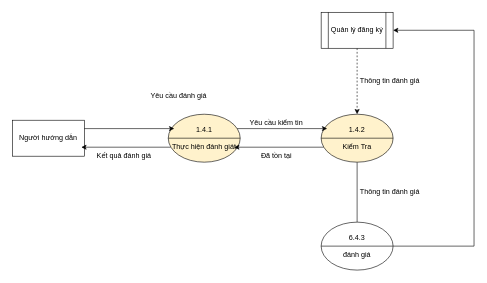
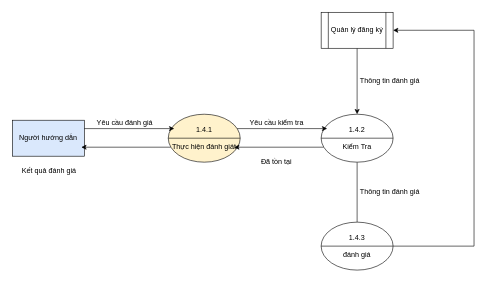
  <mxCell id="0" />
  <mxCell id="1" parent="0" />
- <mxCell id="2" value="Người hướng dẫn" style="rounded=0;whiteSpace=wrap;html=1;" vertex="1" parent="1"><mxGeometry x="20" y="200" width="120" height="60" as="geometry" /></mxCell>
+ <mxCell id="2" value="Người hướng dẫn" style="rounded=0;whiteSpace=wrap;html=1;fillColor=#dae8fc;" vertex="1" parent="1"><mxGeometry x="20" y="200" width="120" height="60" as="geometry" /></mxCell>
  <mxCell id="3" value="1.4.1&lt;br&gt;&lt;br&gt;Thực hiện đánh giát" style="ellipse;whiteSpace=wrap;html=1;fillColor=#fff2cc;" vertex="1" parent="1"><mxGeometry x="280" y="190" width="120" height="80" as="geometry" /></mxCell>
  <mxCell id="4" value="" style="endArrow=none;html=1;exitX=1;exitY=0.5;exitDx=0;exitDy=0;" edge="1" parent="1" source="3"><mxGeometry width="50" height="50" relative="1" as="geometry"><mxPoint x="230" y="280" as="sourcePoint" /><mxPoint x="280" y="230" as="targetPoint" /></mxGeometry></mxCell>
  <mxCell id="5" style="edgeStyle=orthogonalEdgeStyle;rounded=0;orthogonalLoop=1;jettySize=auto;html=1;entryX=0.5;entryY=0;entryDx=0;entryDy=0;endArrow=none;" edge="1" parent="1" source="6" target="8"><mxGeometry relative="1" as="geometry" /></mxCell>
- <mxCell id="6" value="1.4.2&lt;br&gt;&lt;br&gt;Kiểm Tra" style="ellipse;whiteSpace=wrap;html=1;fillColor=#fff2cc;" vertex="1" parent="1"><mxGeometry x="535" y="190" width="120" height="80" as="geometry" /></mxCell>
+ <mxCell id="6" value="1.4.2&lt;br&gt;&lt;br&gt;Kiểm Tra" style="ellipse;whiteSpace=wrap;html=1;" vertex="1" parent="1"><mxGeometry x="535" y="190" width="120" height="80" as="geometry" /></mxCell>
  <mxCell id="7" style="edgeStyle=orthogonalEdgeStyle;rounded=0;orthogonalLoop=1;jettySize=auto;html=1;entryX=1;entryY=0.5;entryDx=0;entryDy=0;" edge="1" parent="1" source="8" target="20"><mxGeometry relative="1" as="geometry"><Array as="points"><mxPoint x="790" y="410" /><mxPoint x="790" y="50" /></Array></mxGeometry></mxCell>
- <mxCell id="8" value="6.4.3&lt;br&gt;&lt;br&gt;đánh giá" style="ellipse;whiteSpace=wrap;html=1;" vertex="1" parent="1"><mxGeometry x="535" y="370" width="120" height="80" as="geometry" /></mxCell>
+ <mxCell id="8" value="1.4.3&lt;br&gt;&lt;br&gt;đánh giá" style="ellipse;whiteSpace=wrap;html=1;" vertex="1" parent="1"><mxGeometry x="535" y="370" width="120" height="80" as="geometry" /></mxCell>
  <mxCell id="9" value="" style="endArrow=none;html=1;exitX=1;exitY=0.5;exitDx=0;exitDy=0;" edge="1" parent="1" source="8"><mxGeometry width="50" height="50" relative="1" as="geometry"><mxPoint x="485" y="460" as="sourcePoint" /><mxPoint x="535" y="410" as="targetPoint" /></mxGeometry></mxCell>
  <mxCell id="10" value="" style="endArrow=classic;html=1;" edge="1" parent="1"><mxGeometry width="50" height="50" relative="1" as="geometry"><mxPoint x="140" y="214" as="sourcePoint" /><mxPoint x="290" y="214" as="targetPoint" /></mxGeometry></mxCell>
  <mxCell id="11" value="" style="endArrow=classic;html=1;entryX=1;entryY=0.75;entryDx=0;entryDy=0;" edge="1" parent="1"><mxGeometry width="50" height="50" relative="1" as="geometry"><mxPoint x="284" y="245" as="sourcePoint" /><mxPoint x="135" y="245" as="targetPoint" /></mxGeometry></mxCell>
- <mxCell id="12" value="Yêu cầu đánh giá" style="text;html=1;resizable=0;points=[];autosize=1;align=left;verticalAlign=top;spacingTop=-4;" vertex="1" parent="1"><mxGeometry x="249" y="149" width="110" height="20" as="geometry" /></mxCell>
- <mxCell id="13" value="Kết quả đánh giá" style="text;html=1;resizable=0;points=[];autosize=1;align=left;verticalAlign=top;spacingTop=-4;" vertex="1" parent="1"><mxGeometry x="159" y="250" width="110" height="20" as="geometry" /></mxCell>
+ <mxCell id="12" value="Yêu cầu đánh giá" style="text;html=1;resizable=0;points=[];autosize=1;align=left;verticalAlign=top;spacingTop=-4;" vertex="1" parent="1"><mxGeometry x="159" y="194" width="110" height="20" as="geometry" /></mxCell>
+ <mxCell id="13" value="Kết quả đánh giá" style="text;html=1;resizable=0;points=[];autosize=1;align=left;verticalAlign=top;spacingTop=-4;" vertex="1" parent="1"><mxGeometry x="34" y="275" width="110" height="20" as="geometry" /></mxCell>
  <mxCell id="14" value="" style="endArrow=classic;html=1;" edge="1" parent="1"><mxGeometry width="50" height="50" relative="1" as="geometry"><mxPoint x="395" y="214" as="sourcePoint" /><mxPoint x="545" y="214" as="targetPoint" /></mxGeometry></mxCell>
  <mxCell id="15" value="" style="endArrow=classic;html=1;entryX=1;entryY=0.75;entryDx=0;entryDy=0;" edge="1" parent="1"><mxGeometry width="50" height="50" relative="1" as="geometry"><mxPoint x="539" y="245" as="sourcePoint" /><mxPoint x="390" y="245" as="targetPoint" /></mxGeometry></mxCell>
- <mxCell id="16" value="Yêu cầu kiểm tin" style="text;html=1;resizable=0;points=[];autosize=1;align=left;verticalAlign=top;spacingTop=-4;" vertex="1" parent="1"><mxGeometry x="414" y="194" width="110" height="20" as="geometry" /></mxCell>
- <mxCell id="17" value="Đã tồn tại" style="text;html=1;resizable=0;points=[];autosize=1;align=left;verticalAlign=top;spacingTop=-4;" vertex="1" parent="1"><mxGeometry x="432.5" y="250" width="70" height="20" as="geometry" /></mxCell>
+ <mxCell id="16" value="Yêu cầu kiểm tra" style="text;html=1;resizable=0;points=[];autosize=1;align=left;verticalAlign=top;spacingTop=-4;" vertex="1" parent="1"><mxGeometry x="414" y="194" width="110" height="20" as="geometry" /></mxCell>
+ <mxCell id="17" value="Đã tồn tại" style="text;html=1;resizable=0;points=[];autosize=1;align=left;verticalAlign=top;spacingTop=-4;" vertex="1" parent="1"><mxGeometry x="432.5" y="260" width="70" height="20" as="geometry" /></mxCell>
  <mxCell id="18" value="" style="endArrow=none;html=1;exitX=1;exitY=0.5;exitDx=0;exitDy=0;" edge="1" parent="1"><mxGeometry width="50" height="50" relative="1" as="geometry"><mxPoint x="655" y="230" as="sourcePoint" /><mxPoint x="535" y="230" as="targetPoint" /></mxGeometry></mxCell>
- <mxCell id="19" style="edgeStyle=orthogonalEdgeStyle;rounded=0;orthogonalLoop=1;jettySize=auto;html=1;entryX=0.5;entryY=0;entryDx=0;entryDy=0;dashed=1;" edge="1" parent="1" source="20" target="6"><mxGeometry relative="1" as="geometry" /></mxCell>
+ <mxCell id="19" style="edgeStyle=orthogonalEdgeStyle;rounded=0;orthogonalLoop=1;jettySize=auto;html=1;entryX=0.5;entryY=0;entryDx=0;entryDy=0;" edge="1" parent="1" source="20" target="6"><mxGeometry relative="1" as="geometry" /></mxCell>
  <mxCell id="20" value="Quản lý đăng ký" style="shape=process;whiteSpace=wrap;html=1;backgroundOutline=1;" vertex="1" parent="1"><mxGeometry x="535" y="20" width="120" height="60" as="geometry" /></mxCell>
  <mxCell id="21" value="Thông tin đánh giá" style="text;html=1;resizable=0;points=[];autosize=1;align=left;verticalAlign=top;spacingTop=-4;" vertex="1" parent="1"><mxGeometry x="598" y="125" width="110" height="20" as="geometry" /></mxCell>
  <mxCell id="22" value="Thông tin đánh giá" style="text;html=1;resizable=0;points=[];autosize=1;align=left;verticalAlign=top;spacingTop=-4;" vertex="1" parent="1"><mxGeometry x="598" y="310" width="110" height="20" as="geometry" /></mxCell>
